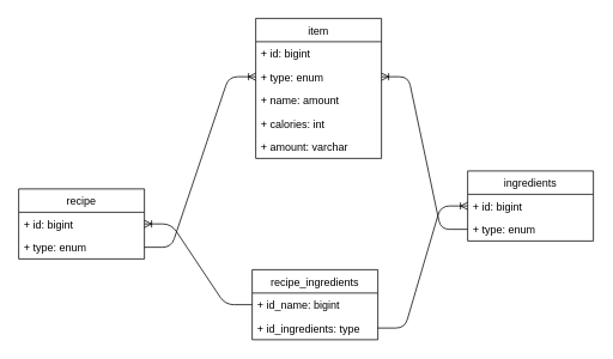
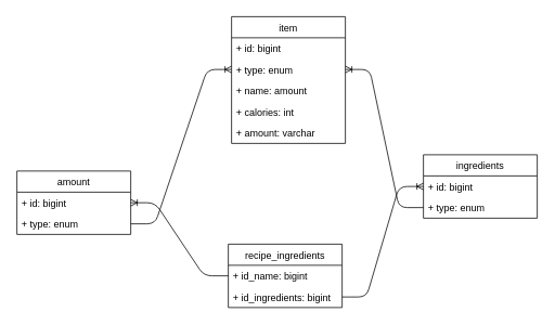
  <mxCell id="0" />
  <mxCell id="1" parent="0" />
  <mxCell id="2" value="" style="edgeStyle=entityRelationEdgeStyle;fontSize=12;html=1;endArrow=ERoneToMany;" edge="1" parent="1" source="5" target="16"><mxGeometry width="100" height="100" relative="1" as="geometry"><mxPoint x="510" y="108" as="sourcePoint" /><mxPoint x="500" y="88" as="targetPoint" /></mxGeometry></mxCell>
- <mxCell id="3" value="recipe" style="swimlane;fontStyle=0;childLayout=stackLayout;horizontal=1;startSize=26;fillColor=none;horizontalStack=0;resizeParent=1;resizeParentMax=0;resizeLast=0;collapsible=1;marginBottom=0;" vertex="1" parent="1"><mxGeometry x="20" y="210" width="140" height="78" as="geometry" /></mxCell>
+ <mxCell id="3" value="amount" style="swimlane;fontStyle=0;childLayout=stackLayout;horizontal=1;startSize=26;fillColor=none;horizontalStack=0;resizeParent=1;resizeParentMax=0;resizeLast=0;collapsible=1;marginBottom=0;" vertex="1" parent="1"><mxGeometry x="20" y="210" width="140" height="78" as="geometry" /></mxCell>
  <mxCell id="4" value="+ id: bigint" style="text;strokeColor=none;fillColor=none;align=left;verticalAlign=top;spacingLeft=4;spacingRight=4;overflow=hidden;rotatable=0;points=[[0,0.5],[1,0.5]];portConstraint=eastwest;" vertex="1" parent="3"><mxGeometry y="26" width="140" height="26" as="geometry" /></mxCell>
  <mxCell id="5" value="+ type: enum" style="text;strokeColor=none;fillColor=none;align=left;verticalAlign=top;spacingLeft=4;spacingRight=4;overflow=hidden;rotatable=0;points=[[0,0.5],[1,0.5]];portConstraint=eastwest;" vertex="1" parent="3"><mxGeometry y="52" width="140" height="26" as="geometry" /></mxCell>
  <mxCell id="6" value="ingredients" style="swimlane;fontStyle=0;childLayout=stackLayout;horizontal=1;startSize=26;fillColor=none;horizontalStack=0;resizeParent=1;resizeParentMax=0;resizeLast=0;collapsible=1;marginBottom=0;" vertex="1" parent="1"><mxGeometry x="520" y="190" width="140" height="78" as="geometry" /></mxCell>
  <mxCell id="7" value="+ id: bigint" style="text;strokeColor=none;fillColor=none;align=left;verticalAlign=top;spacingLeft=4;spacingRight=4;overflow=hidden;rotatable=0;points=[[0,0.5],[1,0.5]];portConstraint=eastwest;" vertex="1" parent="6"><mxGeometry y="26" width="140" height="26" as="geometry" /></mxCell>
  <mxCell id="8" value="+ type: enum" style="text;strokeColor=none;fillColor=none;align=left;verticalAlign=top;spacingLeft=4;spacingRight=4;overflow=hidden;rotatable=0;points=[[0,0.5],[1,0.5]];portConstraint=eastwest;" vertex="1" parent="6"><mxGeometry y="52" width="140" height="26" as="geometry" /></mxCell>
  <mxCell id="9" value="recipe_ingredients" style="swimlane;fontStyle=0;childLayout=stackLayout;horizontal=1;startSize=26;fillColor=none;horizontalStack=0;resizeParent=1;resizeParentMax=0;resizeLast=0;collapsible=1;marginBottom=0;" vertex="1" parent="1"><mxGeometry x="280" y="300" width="140" height="78" as="geometry" /></mxCell>
  <mxCell id="10" value="+ id_name: bigint" style="text;strokeColor=none;fillColor=none;align=left;verticalAlign=top;spacingLeft=4;spacingRight=4;overflow=hidden;rotatable=0;points=[[0,0.5],[1,0.5]];portConstraint=eastwest;" vertex="1" parent="9"><mxGeometry y="26" width="140" height="26" as="geometry" /></mxCell>
- <mxCell id="11" value="+ id_ingredients: type" style="text;strokeColor=none;fillColor=none;align=left;verticalAlign=top;spacingLeft=4;spacingRight=4;overflow=hidden;rotatable=0;points=[[0,0.5],[1,0.5]];portConstraint=eastwest;" vertex="1" parent="9"><mxGeometry y="52" width="140" height="26" as="geometry" /></mxCell>
+ <mxCell id="11" value="+ id_ingredients: bigint" style="text;strokeColor=none;fillColor=none;align=left;verticalAlign=top;spacingLeft=4;spacingRight=4;overflow=hidden;rotatable=0;points=[[0,0.5],[1,0.5]];portConstraint=eastwest;" vertex="1" parent="9"><mxGeometry y="52" width="140" height="26" as="geometry" /></mxCell>
  <mxCell id="12" value="" style="edgeStyle=entityRelationEdgeStyle;fontSize=12;html=1;endArrow=ERoneToMany;" edge="1" parent="1" source="11" target="7"><mxGeometry width="100" height="100" relative="1" as="geometry"><mxPoint x="390" y="417" as="sourcePoint" /><mxPoint x="480" y="381" as="targetPoint" /></mxGeometry></mxCell>
  <mxCell id="13" value="" style="edgeStyle=entityRelationEdgeStyle;fontSize=12;html=1;endArrow=ERoneToMany;" edge="1" parent="1" source="10" target="4"><mxGeometry width="100" height="100" relative="1" as="geometry"><mxPoint x="250" y="240" as="sourcePoint" /><mxPoint x="170" y="220" as="targetPoint" /></mxGeometry></mxCell>
  <mxCell id="14" value="item" style="swimlane;fontStyle=0;childLayout=stackLayout;horizontal=1;startSize=26;fillColor=none;horizontalStack=0;resizeParent=1;resizeParentMax=0;resizeLast=0;collapsible=1;marginBottom=0;" vertex="1" parent="1"><mxGeometry x="284" y="20" width="140" height="156" as="geometry" /></mxCell>
  <mxCell id="15" value="+ id: bigint" style="text;strokeColor=none;fillColor=none;align=left;verticalAlign=top;spacingLeft=4;spacingRight=4;overflow=hidden;rotatable=0;points=[[0,0.5],[1,0.5]];portConstraint=eastwest;" vertex="1" parent="14"><mxGeometry y="26" width="140" height="26" as="geometry" /></mxCell>
  <mxCell id="16" value="+ type: enum" style="text;strokeColor=none;fillColor=none;align=left;verticalAlign=top;spacingLeft=4;spacingRight=4;overflow=hidden;rotatable=0;points=[[0,0.5],[1,0.5]];portConstraint=eastwest;" vertex="1" parent="14"><mxGeometry y="52" width="140" height="26" as="geometry" /></mxCell>
  <mxCell id="17" value="+ name: amount" style="text;strokeColor=none;fillColor=none;align=left;verticalAlign=top;spacingLeft=4;spacingRight=4;overflow=hidden;rotatable=0;points=[[0,0.5],[1,0.5]];portConstraint=eastwest;" vertex="1" parent="14"><mxGeometry y="78" width="140" height="26" as="geometry" /></mxCell>
  <mxCell id="18" value="+ calories: int" style="text;strokeColor=none;fillColor=none;align=left;verticalAlign=top;spacingLeft=4;spacingRight=4;overflow=hidden;rotatable=0;points=[[0,0.5],[1,0.5]];portConstraint=eastwest;" vertex="1" parent="14"><mxGeometry y="104" width="140" height="26" as="geometry" /></mxCell>
  <mxCell id="19" value="+ amount: varchar" style="text;strokeColor=none;fillColor=none;align=left;verticalAlign=top;spacingLeft=4;spacingRight=4;overflow=hidden;rotatable=0;points=[[0,0.5],[1,0.5]];portConstraint=eastwest;" vertex="1" parent="14"><mxGeometry y="130" width="140" height="26" as="geometry" /></mxCell>
  <mxCell id="20" value="" style="edgeStyle=entityRelationEdgeStyle;fontSize=12;html=1;endArrow=ERoneToMany;" edge="1" parent="1" source="8" target="16"><mxGeometry width="100" height="100" relative="1" as="geometry"><mxPoint x="450" y="390" as="sourcePoint" /><mxPoint x="594" y="120" as="targetPoint" /></mxGeometry></mxCell>
